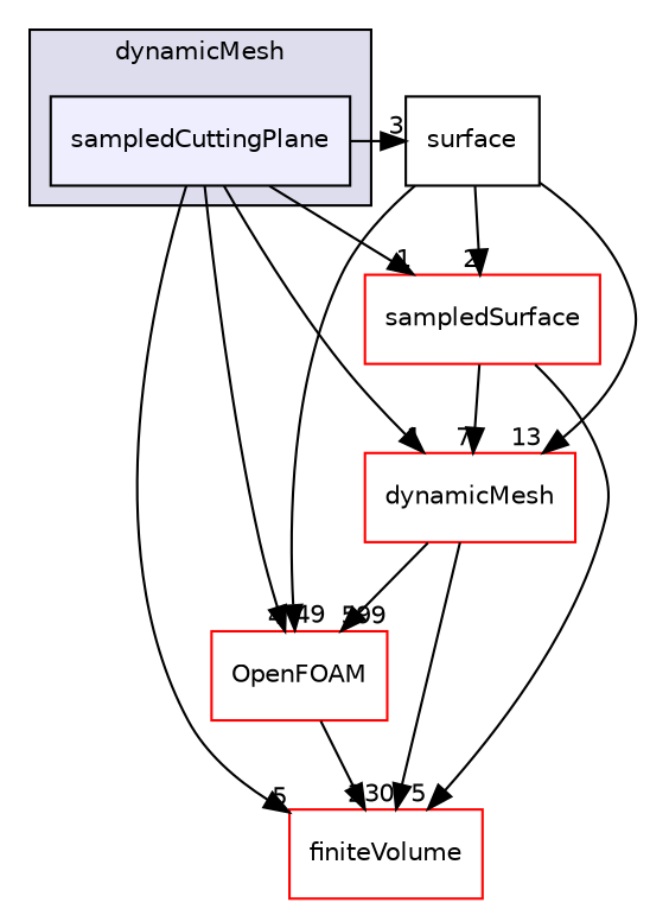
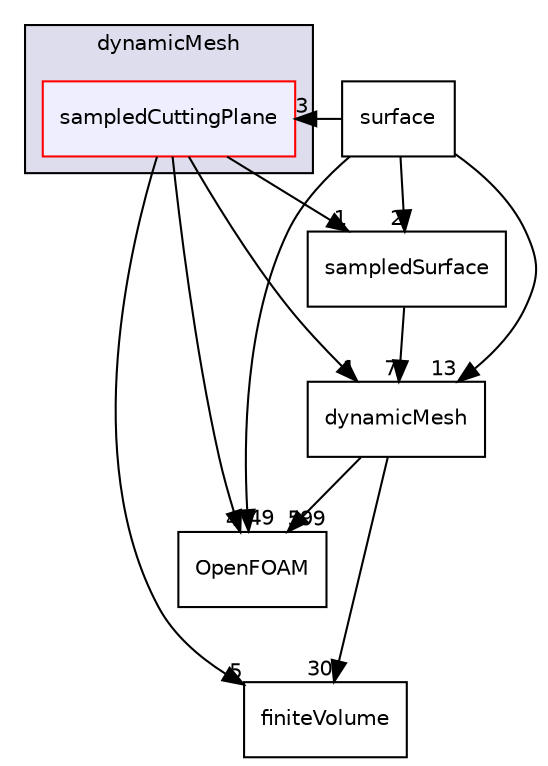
  digraph {
    compound=true
    node [fontname=Helvetica fontsize=10 shape=box color=red]
    edge [headlabel=5 labeldistance=1.5 labelfontname=Helvetica labelfontsize=10]
-   n1 [fillcolor="#eeeeff" label=sampledCuttingPlane pencolor=black style=filled color=""]
-   n2 [label=finiteVolume]
-   n3 [label=sampledSurface]
-   n4 [label=dynamicMesh]
+   n1 [fillcolor="#eeeeff" label=sampledCuttingPlane pencolor=black style=filled]
+   n2 [color=black label=finiteVolume]
+   n3 [label=sampledSurface color=""]
+   n4 [color=black label=dynamicMesh]
    n5 [color=black label=surface]
-   n6 [label=OpenFOAM]
+   n6 [color=black label=OpenFOAM]
    subgraph cluster_1 {
      bgcolor="#ddddee"
      fontname=Helvetica
      fontsize=10
      label=dynamicMesh
      pencolor=black
      n1
    }
    n1 -> n2
    n1 -> n3 [headlabel=1]
    n1 -> n4 [headlabel=1]
-   n1 -> n5 [headlabel=3]
+   n5 -> n1 [headlabel=3]
    n1 -> n6 [headlabel=4]
-   n3 -> n2
    n3 -> n4 [headlabel=7]
    n4 -> n2 [headlabel=30]
    n4 -> n6 [headlabel=599]
    n5 -> n3 [headlabel=2]
    n5 -> n4 [headlabel=13]
    n5 -> n6 [headlabel=49]
-   n6 -> n2 [headlabel=2]
  }
